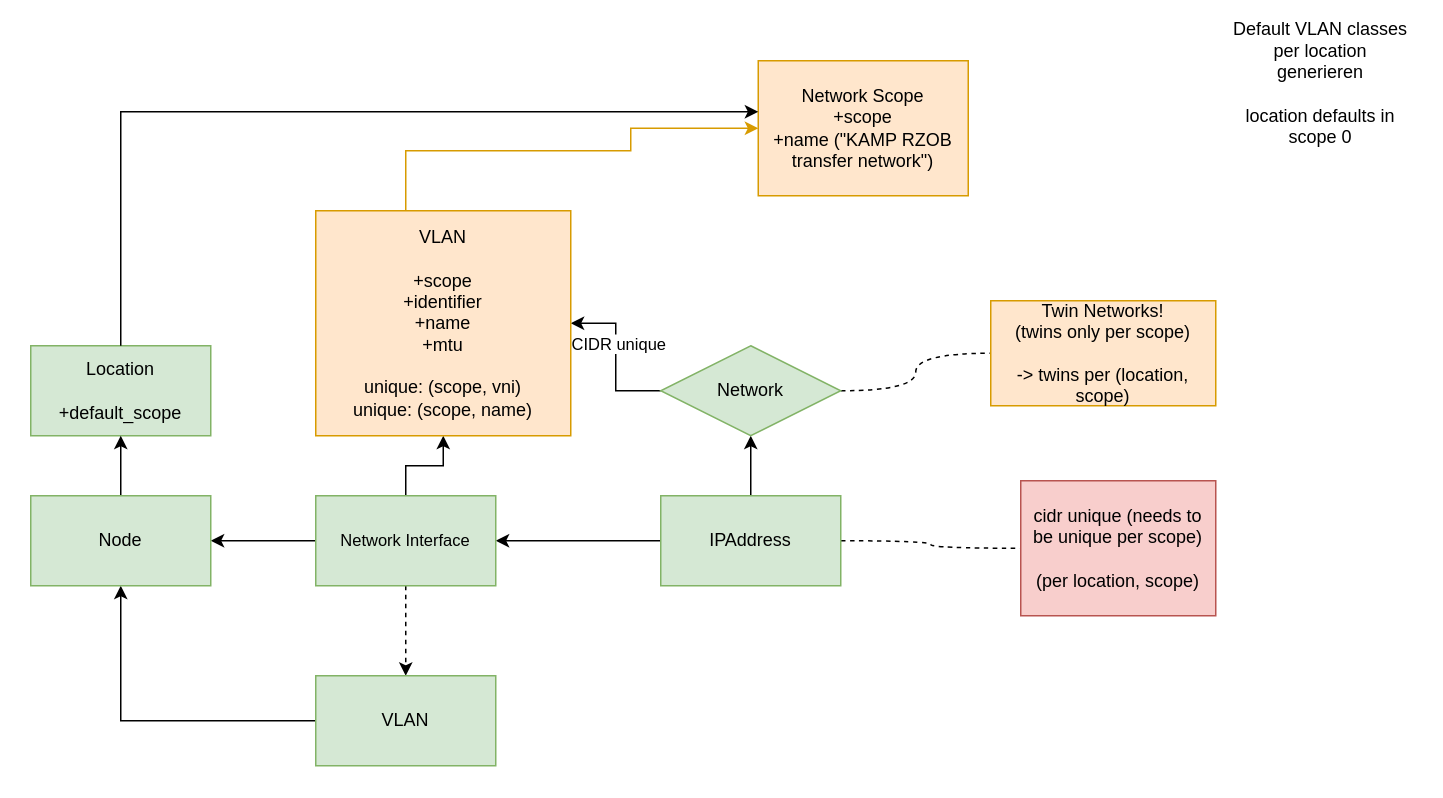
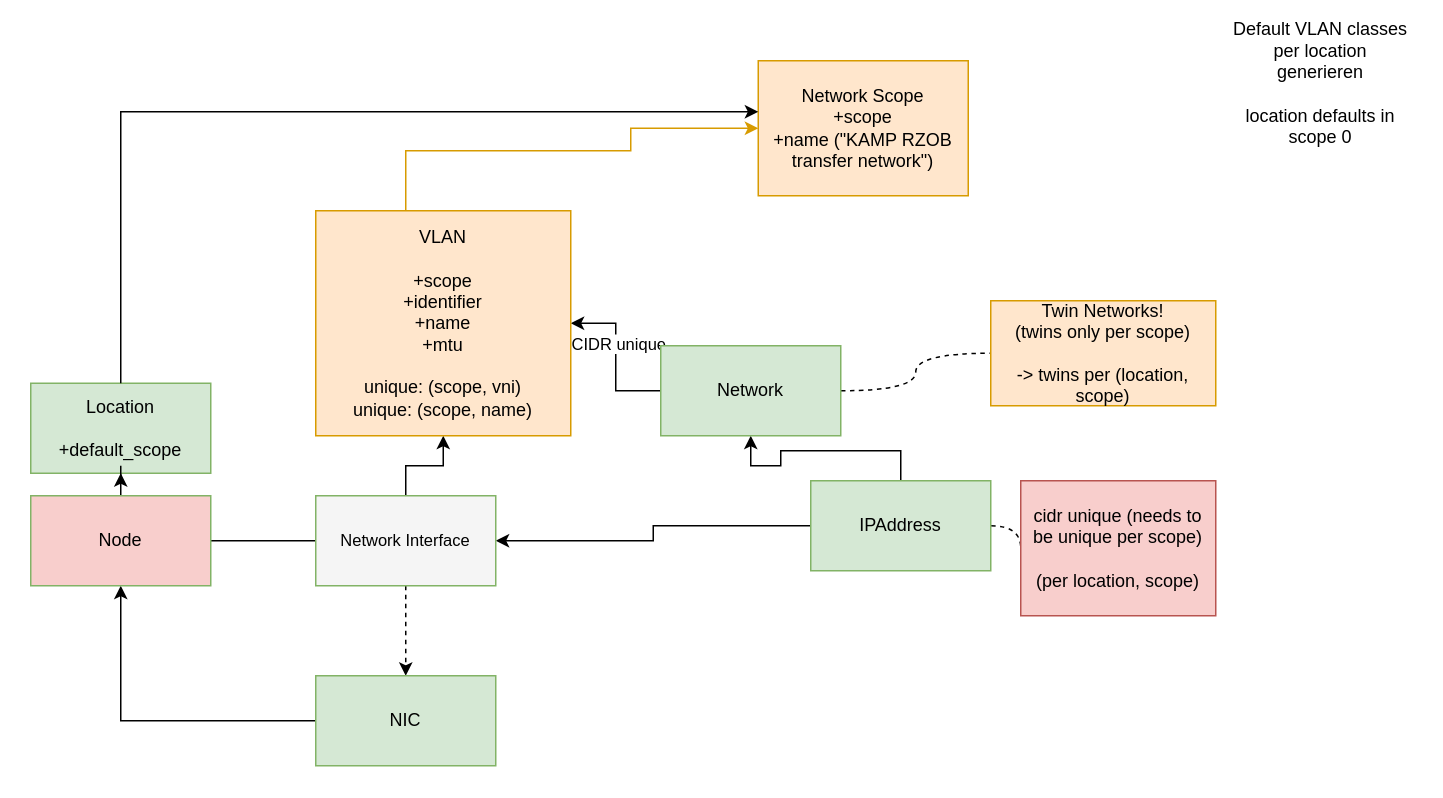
  <mxCell id="0" />
  <mxCell id="1" parent="0" />
  <mxCell id="2" style="edgeStyle=orthogonalEdgeStyle;rounded=0;orthogonalLoop=1;jettySize=auto;html=1;" parent="1" source="5" target="9" edge="1"><mxGeometry relative="1" as="geometry" /></mxCell>
  <mxCell id="3" style="edgeStyle=orthogonalEdgeStyle;rounded=0;orthogonalLoop=1;jettySize=auto;html=1;exitX=0.5;exitY=0;exitDx=0;exitDy=0;" parent="1" source="5" target="15" edge="1"><mxGeometry relative="1" as="geometry" /></mxCell>
  <mxCell id="4" style="edgeStyle=orthogonalEdgeStyle;rounded=0;orthogonalLoop=1;jettySize=auto;html=1;exitX=1;exitY=0.5;exitDx=0;exitDy=0;dashed=1;endArrow=none;endFill=0;curved=1;" parent="1" source="5" target="20" edge="1"><mxGeometry relative="1" as="geometry" /></mxCell>
- <mxCell id="5" value="IPAddress" style="rounded=0;whiteSpace=wrap;html=1;fillColor=#d5e8d4;strokeColor=#82b366;" parent="1" vertex="1"><mxGeometry x="440" y="330" width="120" height="60" as="geometry" /></mxCell>
+ <mxCell id="5" value="IPAddress" style="rounded=0;whiteSpace=wrap;html=1;fillColor=#d5e8d4;strokeColor=#82b366;" parent="1" vertex="1"><mxGeometry x="540" y="320" width="120" height="60" as="geometry" /></mxCell>
  <mxCell id="6" style="edgeStyle=orthogonalEdgeStyle;rounded=0;orthogonalLoop=1;jettySize=auto;html=1;exitX=0.5;exitY=1;exitDx=0;exitDy=0;dashed=1;" parent="1" source="9" target="11" edge="1"><mxGeometry relative="1" as="geometry" /></mxCell>
  <mxCell id="7" style="edgeStyle=orthogonalEdgeStyle;rounded=0;orthogonalLoop=1;jettySize=auto;html=1;exitX=0.5;exitY=0;exitDx=0;exitDy=0;" parent="1" source="9" target="16" edge="1"><mxGeometry relative="1" as="geometry" /></mxCell>
- <mxCell id="8" style="edgeStyle=orthogonalEdgeStyle;rounded=0;orthogonalLoop=1;jettySize=auto;html=1;exitX=0;exitY=0.5;exitDx=0;exitDy=0;" parent="1" source="9" target="22" edge="1"><mxGeometry relative="1" as="geometry" /></mxCell>
- <mxCell id="9" value="Network Interface" style="rounded=0;whiteSpace=wrap;html=1;fillColor=#d5e8d4;strokeColor=#82b366;fontSize=11;" parent="1" vertex="1"><mxGeometry x="210" y="330" width="120" height="60" as="geometry" /></mxCell>
+ <mxCell id="8" style="edgeStyle=orthogonalEdgeStyle;rounded=0;orthogonalLoop=1;jettySize=auto;html=1;exitX=0;exitY=0.5;exitDx=0;exitDy=0;endArrow=none;" parent="1" source="9" target="22" edge="1"><mxGeometry relative="1" as="geometry" /></mxCell>
+ <mxCell id="9" value="Network Interface" style="rounded=0;whiteSpace=wrap;html=1;fillColor=#f5f5f5;strokeColor=#82b366;fontSize=11;" parent="1" vertex="1"><mxGeometry x="210" y="330" width="120" height="60" as="geometry" /></mxCell>
  <mxCell id="10" style="edgeStyle=orthogonalEdgeStyle;rounded=0;orthogonalLoop=1;jettySize=auto;html=1;exitX=0;exitY=0.5;exitDx=0;exitDy=0;" parent="1" source="11" target="22" edge="1"><mxGeometry relative="1" as="geometry" /></mxCell>
- <mxCell id="11" value="VLAN" style="rounded=0;whiteSpace=wrap;html=1;fillColor=#d5e8d4;strokeColor=#82b366;" parent="1" vertex="1"><mxGeometry x="210" y="450" width="120" height="60" as="geometry" /></mxCell>
+ <mxCell id="11" value="NIC" style="rounded=0;whiteSpace=wrap;html=1;fillColor=#d5e8d4;strokeColor=#82b366;" parent="1" vertex="1"><mxGeometry x="210" y="450" width="120" height="60" as="geometry" /></mxCell>
  <mxCell id="12" style="edgeStyle=orthogonalEdgeStyle;rounded=0;orthogonalLoop=1;jettySize=auto;html=1;exitX=0;exitY=0.5;exitDx=0;exitDy=0;" parent="1" source="15" target="16" edge="1"><mxGeometry relative="1" as="geometry" /></mxCell>
  <mxCell id="13" value="CIDR unique" style="edgeLabel;html=1;align=center;verticalAlign=middle;resizable=0;points=[];" parent="12" vertex="1" connectable="0"><mxGeometry x="0.182" y="-1" relative="1" as="geometry"><mxPoint as="offset" /></mxGeometry></mxCell>
  <mxCell id="14" style="edgeStyle=orthogonalEdgeStyle;rounded=0;orthogonalLoop=1;jettySize=auto;html=1;exitX=1;exitY=0.5;exitDx=0;exitDy=0;strokeColor=default;curved=1;dashed=1;endArrow=none;endFill=0;" parent="1" source="15" target="19" edge="1"><mxGeometry relative="1" as="geometry" /></mxCell>
- <mxCell id="15" value="Network" style="rhombus;whiteSpace=wrap;html=1;fillColor=#d5e8d4;strokeColor=#82b366;" parent="1" vertex="1"><mxGeometry x="440" y="230" width="120" height="60" as="geometry" /></mxCell>
+ <mxCell id="15" value="Network" style="rounded=0;whiteSpace=wrap;html=1;fillColor=#d5e8d4;strokeColor=#82b366;" parent="1" vertex="1"><mxGeometry x="440" y="230" width="120" height="60" as="geometry" /></mxCell>
  <mxCell id="16" value="&lt;div&gt;VLAN&lt;br&gt;&lt;/div&gt;&lt;div&gt;&lt;br&gt;&lt;/div&gt;&lt;div&gt;+scope&lt;/div&gt;&lt;div&gt;+identifier&lt;/div&gt;&lt;div&gt;+name&lt;/div&gt;&lt;div&gt;+mtu&lt;br&gt;&lt;/div&gt;&lt;div&gt;&lt;br&gt;&lt;/div&gt;&lt;div&gt;unique: (scope, vni)&lt;/div&gt;&lt;div&gt;unique: (scope, name)&lt;br&gt;&lt;/div&gt;" style="rounded=0;whiteSpace=wrap;html=1;fillColor=#ffe6cc;strokeColor=#d79b00;" parent="1" vertex="1"><mxGeometry x="210" y="140" width="170" height="150" as="geometry" /></mxCell>
  <mxCell id="17" style="edgeStyle=orthogonalEdgeStyle;rounded=0;orthogonalLoop=1;jettySize=auto;html=1;fillColor=#ffe6cc;strokeColor=#d79b00;" parent="1" source="16" target="24" edge="1"><mxGeometry relative="1" as="geometry"><mxPoint x="330" y="115" as="sourcePoint" /><Array as="points"><mxPoint x="270" y="100" /><mxPoint x="420" y="100" /><mxPoint x="420" y="85" /></Array></mxGeometry></mxCell>
- <mxCell id="18" value="&lt;div&gt;Location&lt;/div&gt;&lt;div&gt;&lt;br&gt;&lt;/div&gt;&lt;div&gt;+default_scope&lt;br&gt;&lt;/div&gt;" style="rounded=0;whiteSpace=wrap;html=1;fillColor=#d5e8d4;strokeColor=#82b366;" parent="1" vertex="1"><mxGeometry x="20" y="230" width="120" height="60" as="geometry" /></mxCell>
+ <mxCell id="18" value="&lt;div&gt;Location&lt;/div&gt;&lt;div&gt;&lt;br&gt;&lt;/div&gt;&lt;div&gt;+default_scope&lt;br&gt;&lt;/div&gt;" style="rounded=0;whiteSpace=wrap;html=1;fillColor=#d5e8d4;strokeColor=#82b366;" parent="1" vertex="1"><mxGeometry x="20" y="255" width="120" height="60" as="geometry" /></mxCell>
  <mxCell id="19" value="&lt;div&gt;Twin Networks!&lt;/div&gt;&lt;div&gt;(twins only per scope)&lt;br&gt;&lt;/div&gt;&lt;div&gt;&lt;br&gt;&lt;/div&gt;&lt;div&gt;-&amp;gt; twins per (location, scope)&lt;br&gt;&lt;/div&gt;" style="text;html=1;align=center;verticalAlign=middle;whiteSpace=wrap;rounded=0;fillColor=#ffe6cc;strokeColor=#d79b00;" parent="1" vertex="1"><mxGeometry x="660" y="200" width="150" height="70" as="geometry" /></mxCell>
  <mxCell id="20" value="&lt;div&gt;cidr unique (needs to be unique per scope)&lt;/div&gt;&lt;div&gt;&lt;br&gt;&lt;/div&gt;&lt;div&gt;(per location, scope)&lt;br&gt;&lt;/div&gt;" style="text;html=1;align=center;verticalAlign=middle;whiteSpace=wrap;rounded=0;fillColor=#f8cecc;strokeColor=#b85450;" parent="1" vertex="1"><mxGeometry x="680" y="320" width="130" height="90" as="geometry" /></mxCell>
  <mxCell id="21" style="edgeStyle=orthogonalEdgeStyle;rounded=0;orthogonalLoop=1;jettySize=auto;html=1;exitX=0.5;exitY=0;exitDx=0;exitDy=0;" parent="1" source="22" target="18" edge="1"><mxGeometry relative="1" as="geometry" /></mxCell>
- <mxCell id="22" value="Node" style="rounded=0;whiteSpace=wrap;html=1;fillColor=#d5e8d4;strokeColor=#82b366;" parent="1" vertex="1"><mxGeometry x="20" y="330" width="120" height="60" as="geometry" /></mxCell>
+ <mxCell id="22" value="Node" style="rounded=0;whiteSpace=wrap;html=1;fillColor=#f8cecc;strokeColor=#82b366;" parent="1" vertex="1"><mxGeometry x="20" y="330" width="120" height="60" as="geometry" /></mxCell>
  <mxCell id="23" value="&lt;div&gt;Default VLAN classes per location generieren&lt;/div&gt;&lt;div&gt;&lt;br&gt;&lt;/div&gt;&lt;div&gt;location defaults in scope 0&lt;br&gt;&lt;/div&gt;" style="text;html=1;align=center;verticalAlign=middle;whiteSpace=wrap;rounded=0;" parent="1" vertex="1"><mxGeometry x="820" y="20" width="120" height="70" as="geometry" /></mxCell>
  <mxCell id="24" value="&lt;div&gt;Network Scope&lt;/div&gt;&lt;div&gt;+scope&lt;/div&gt;&lt;div&gt;+name (&quot;KAMP RZOB transfer network&quot;)&lt;br&gt;&lt;/div&gt;" style="rounded=0;whiteSpace=wrap;html=1;fillColor=#ffe6cc;strokeColor=#d79b00;" parent="1" vertex="1"><mxGeometry x="505" y="40" width="140" height="90" as="geometry" /></mxCell>
  <mxCell id="25" style="edgeStyle=orthogonalEdgeStyle;rounded=0;orthogonalLoop=1;jettySize=auto;html=1;exitX=0.5;exitY=0;exitDx=0;exitDy=0;entryX=0;entryY=0.378;entryDx=0;entryDy=0;entryPerimeter=0;" parent="1" source="18" target="24" edge="1"><mxGeometry relative="1" as="geometry" /></mxCell>
